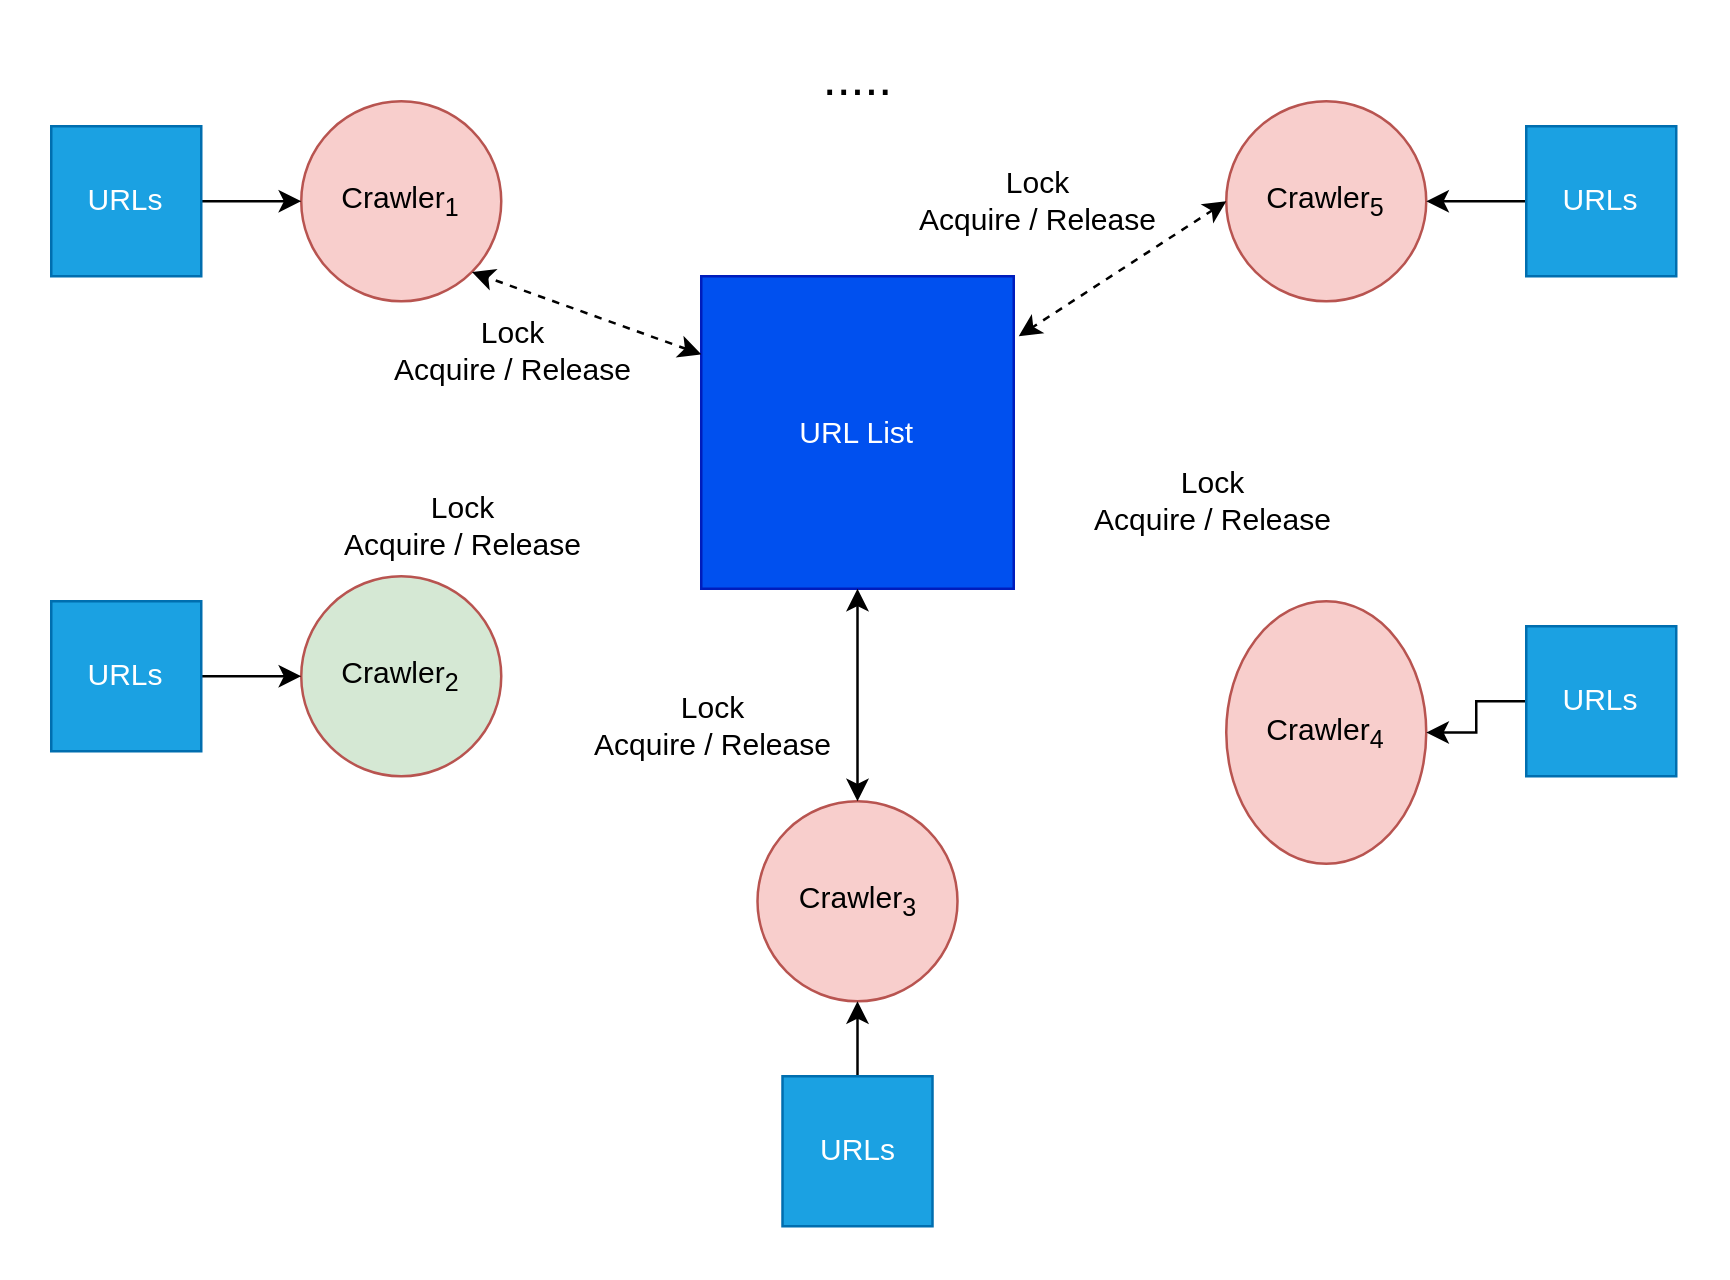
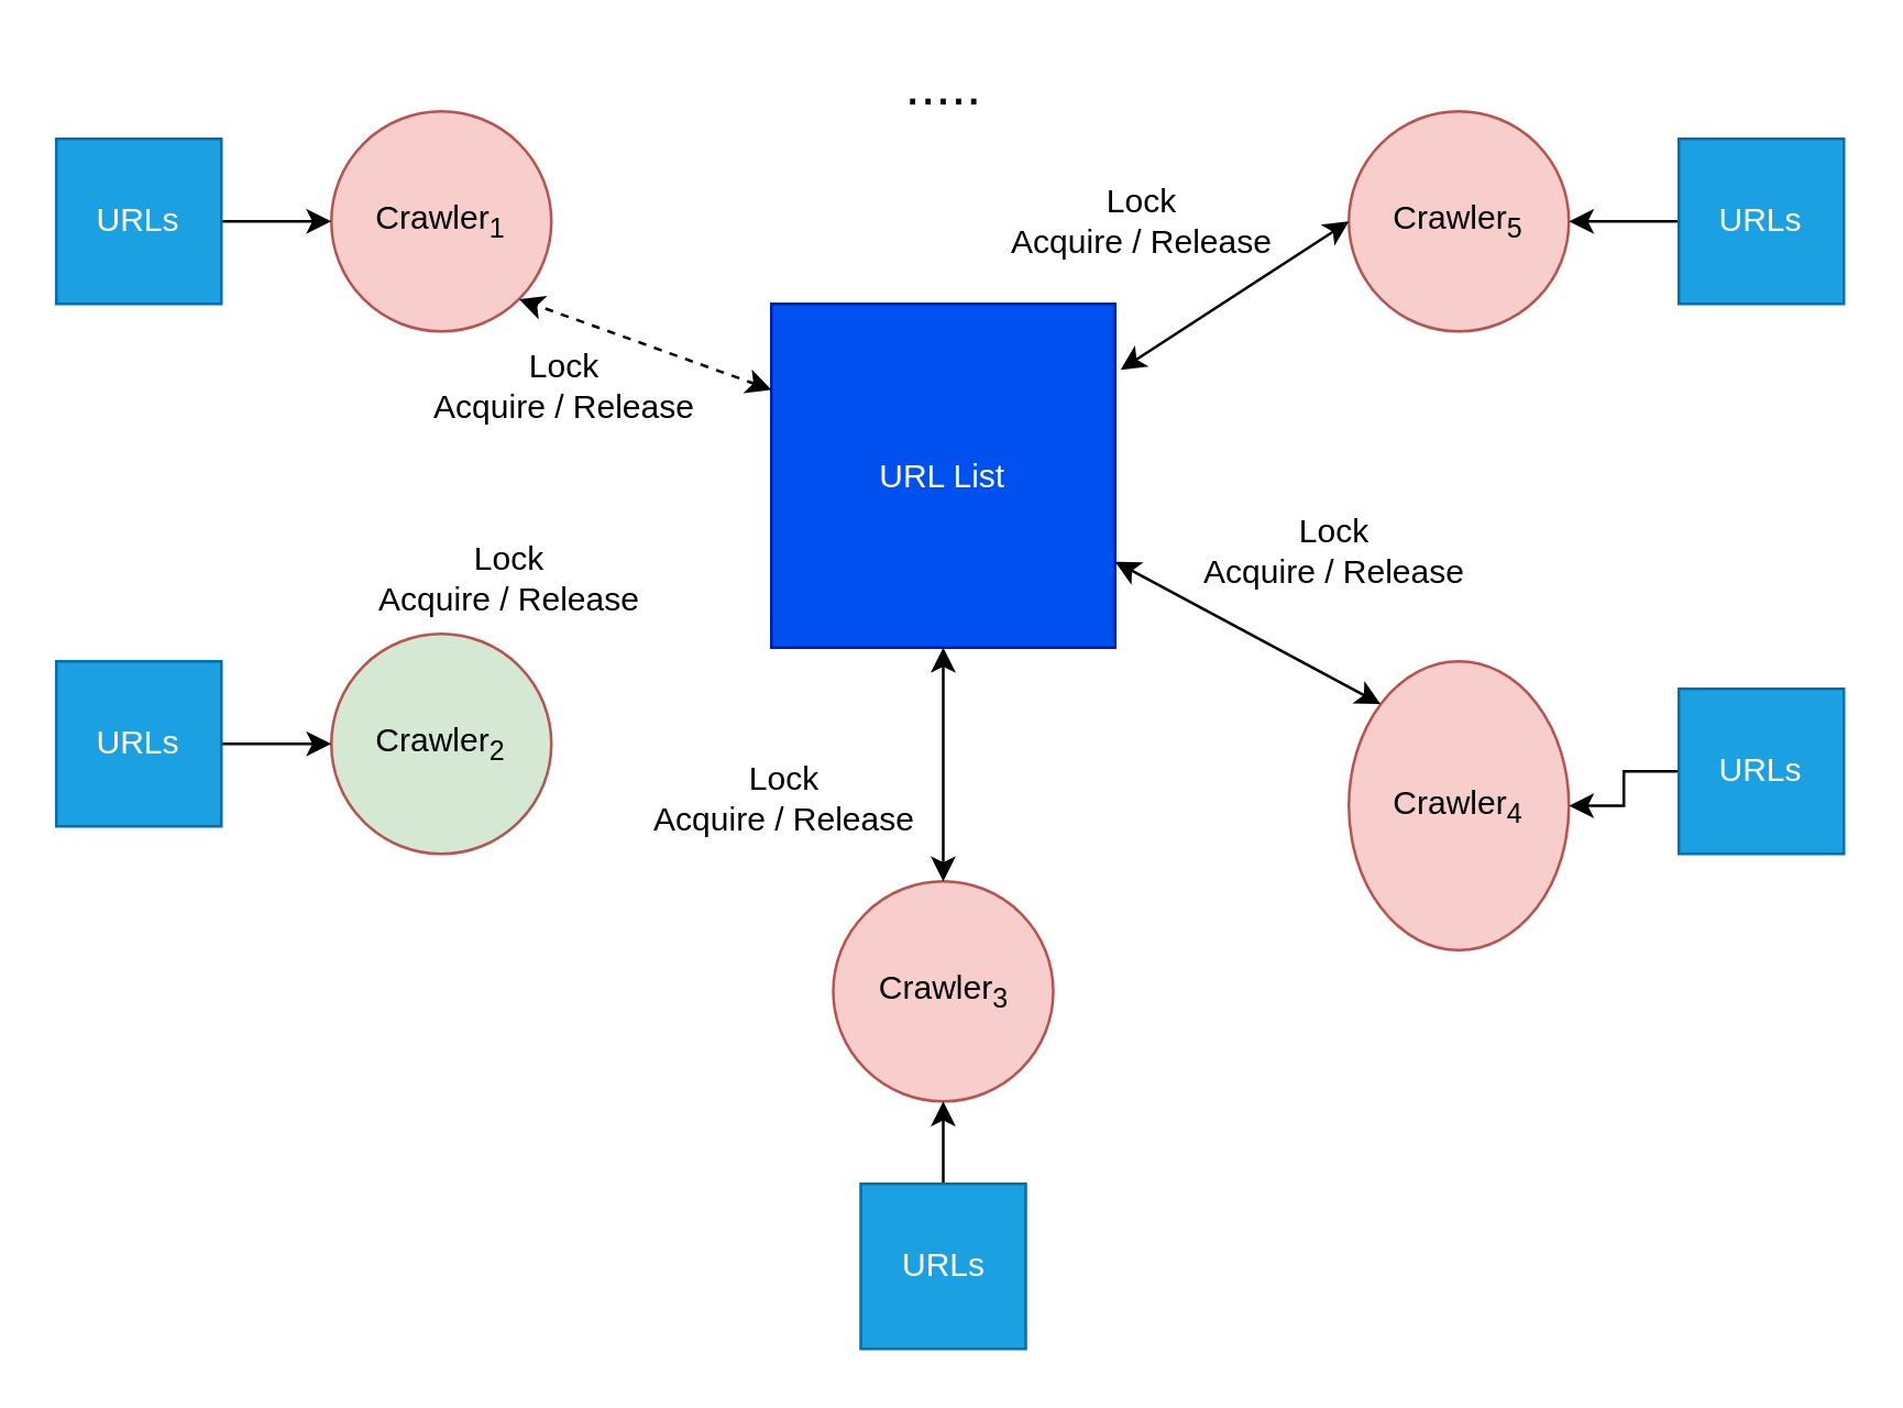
  <mxCell id="0" />
  <mxCell id="1" parent="0" />
  <mxCell id="2" value="URL List" style="whiteSpace=wrap;html=1;aspect=fixed;fillColor=#0050ef;strokeColor=#001DBC;fontColor=#ffffff;" vertex="1" parent="1"><mxGeometry x="280" y="110" width="125" height="125" as="geometry" /></mxCell>
  <mxCell id="3" value="Crawler&lt;sub&gt;2&lt;/sub&gt;" style="ellipse;whiteSpace=wrap;html=1;aspect=fixed;fillColor=#d5e8d4;strokeColor=#b85450;" vertex="1" parent="1"><mxGeometry x="120" y="230" width="80" height="80" as="geometry" /></mxCell>
  <mxCell id="4" value="Crawler&lt;sub&gt;3&lt;/sub&gt;" style="ellipse;whiteSpace=wrap;html=1;aspect=fixed;fillColor=#f8cecc;strokeColor=#b85450;" vertex="1" parent="1"><mxGeometry x="302.5" y="320" width="80" height="80" as="geometry" /></mxCell>
  <mxCell id="5" value="Crawler&lt;sub&gt;4&lt;/sub&gt;" style="ellipse;whiteSpace=wrap;html=1;aspect=fixed;fillColor=#f8cecc;strokeColor=#b85450;" vertex="1" parent="1"><mxGeometry x="490" y="240" width="80" height="105" as="geometry" /></mxCell>
  <mxCell id="6" value="Crawler&lt;sub&gt;5&lt;/sub&gt;" style="ellipse;whiteSpace=wrap;html=1;aspect=fixed;fillColor=#f8cecc;strokeColor=#b85450;" vertex="1" parent="1"><mxGeometry x="490" y="40" width="80" height="80" as="geometry" /></mxCell>
  <mxCell id="7" value="Crawler&lt;sub&gt;1&lt;/sub&gt;" style="ellipse;whiteSpace=wrap;html=1;aspect=fixed;fillColor=#f8cecc;strokeColor=#b85450;" vertex="1" parent="1"><mxGeometry x="120" y="40" width="80" height="80" as="geometry" /></mxCell>
  <mxCell id="8" value="&lt;font style=&quot;font-size: 20px&quot;&gt;.....&lt;/font&gt;" style="text;html=1;strokeColor=none;fillColor=none;align=center;verticalAlign=middle;whiteSpace=wrap;rounded=0;" vertex="1" parent="1"><mxGeometry x="322.5" y="20" width="40" height="20" as="geometry" /></mxCell>
  <mxCell id="9" value="" style="endArrow=classic;startArrow=classic;html=1;entryX=1;entryY=1;entryDx=0;entryDy=0;exitX=0;exitY=0.25;exitDx=0;exitDy=0;dashed=1;" edge="1" parent="1" source="2" target="7"><mxGeometry width="50" height="50" relative="1" as="geometry"><mxPoint x="320" y="180" as="sourcePoint" /><mxPoint x="370" y="130" as="targetPoint" /></mxGeometry></mxCell>
  <mxCell id="10" style="edgeStyle=orthogonalEdgeStyle;rounded=0;orthogonalLoop=1;jettySize=auto;html=1;exitX=1;exitY=0.5;exitDx=0;exitDy=0;entryX=0;entryY=0.5;entryDx=0;entryDy=0;" edge="1" parent="1" source="11" target="7"><mxGeometry relative="1" as="geometry" /></mxCell>
  <mxCell id="11" value="URLs" style="whiteSpace=wrap;html=1;aspect=fixed;fillColor=#1ba1e2;strokeColor=#006EAF;fontColor=#ffffff;" vertex="1" parent="1"><mxGeometry x="20" y="50" width="60" height="60" as="geometry" /></mxCell>
  <mxCell id="12" style="edgeStyle=orthogonalEdgeStyle;rounded=0;orthogonalLoop=1;jettySize=auto;html=1;exitX=1;exitY=0.5;exitDx=0;exitDy=0;" edge="1" parent="1" source="13" target="3"><mxGeometry relative="1" as="geometry" /></mxCell>
  <mxCell id="13" value="URLs" style="whiteSpace=wrap;html=1;aspect=fixed;fillColor=#1ba1e2;strokeColor=#006EAF;fontColor=#ffffff;" vertex="1" parent="1"><mxGeometry x="20" y="240" width="60" height="60" as="geometry" /></mxCell>
  <mxCell id="14" style="edgeStyle=orthogonalEdgeStyle;rounded=0;orthogonalLoop=1;jettySize=auto;html=1;exitX=0.5;exitY=0;exitDx=0;exitDy=0;entryX=0.5;entryY=1;entryDx=0;entryDy=0;" edge="1" parent="1" source="15" target="4"><mxGeometry relative="1" as="geometry" /></mxCell>
  <mxCell id="15" value="URLs" style="whiteSpace=wrap;html=1;aspect=fixed;fillColor=#1ba1e2;strokeColor=#006EAF;fontColor=#ffffff;" vertex="1" parent="1"><mxGeometry x="312.5" y="430" width="60" height="60" as="geometry" /></mxCell>
  <mxCell id="16" style="edgeStyle=orthogonalEdgeStyle;rounded=0;orthogonalLoop=1;jettySize=auto;html=1;exitX=0;exitY=0.5;exitDx=0;exitDy=0;" edge="1" parent="1" source="17" target="5"><mxGeometry relative="1" as="geometry" /></mxCell>
  <mxCell id="17" value="URLs" style="whiteSpace=wrap;html=1;aspect=fixed;fillColor=#1ba1e2;strokeColor=#006EAF;fontColor=#ffffff;" vertex="1" parent="1"><mxGeometry x="610" y="250" width="60" height="60" as="geometry" /></mxCell>
  <mxCell id="18" style="edgeStyle=orthogonalEdgeStyle;rounded=0;orthogonalLoop=1;jettySize=auto;html=1;exitX=0;exitY=0.5;exitDx=0;exitDy=0;" edge="1" parent="1" source="19" target="6"><mxGeometry relative="1" as="geometry" /></mxCell>
  <mxCell id="19" value="URLs" style="whiteSpace=wrap;html=1;aspect=fixed;fillColor=#1ba1e2;strokeColor=#006EAF;fontColor=#ffffff;" vertex="1" parent="1"><mxGeometry x="610" y="50" width="60" height="60" as="geometry" /></mxCell>
  <mxCell id="20" value="" style="endArrow=classic;startArrow=classic;html=1;exitX=0.5;exitY=1;exitDx=0;exitDy=0;entryX=0.5;entryY=0;entryDx=0;entryDy=0;" edge="1" parent="1" source="2" target="4"><mxGeometry width="50" height="50" relative="1" as="geometry"><mxPoint x="280" y="203.75" as="sourcePoint" /><mxPoint x="195.049" y="250.723" as="targetPoint" /></mxGeometry></mxCell>
- <mxCell id="22" value="" style="endArrow=classic;startArrow=classic;html=1;exitX=0;exitY=0.5;exitDx=0;exitDy=0;entryX=1.016;entryY=0.192;entryDx=0;entryDy=0;entryPerimeter=0;dashed=1;" edge="1" parent="1" source="6" target="2"><mxGeometry width="50" height="50" relative="1" as="geometry"><mxPoint x="300" y="223.75" as="sourcePoint" /><mxPoint x="215.049" y="270.723" as="targetPoint" /></mxGeometry></mxCell>
+ <mxCell id="21" value="" style="endArrow=classic;startArrow=classic;html=1;exitX=0;exitY=0;exitDx=0;exitDy=0;entryX=1;entryY=0.75;entryDx=0;entryDy=0;" edge="1" parent="1" source="5" target="2"><mxGeometry width="50" height="50" relative="1" as="geometry"><mxPoint x="290" y="213.75" as="sourcePoint" /><mxPoint x="205.049" y="260.723" as="targetPoint" /></mxGeometry></mxCell>
+ <mxCell id="22" value="" style="endArrow=classic;startArrow=classic;html=1;exitX=0;exitY=0.5;exitDx=0;exitDy=0;entryX=1.016;entryY=0.192;entryDx=0;entryDy=0;entryPerimeter=0;" edge="1" parent="1" source="6" target="2"><mxGeometry width="50" height="50" relative="1" as="geometry"><mxPoint x="300" y="223.75" as="sourcePoint" /><mxPoint x="215.049" y="270.723" as="targetPoint" /></mxGeometry></mxCell>
  <mxCell id="23" value="&lt;div&gt;Lock &lt;br&gt;&lt;/div&gt;&lt;div&gt;Acquire / Release&lt;/div&gt;" style="text;html=1;strokeColor=none;fillColor=none;align=center;verticalAlign=middle;whiteSpace=wrap;rounded=0;" vertex="1" parent="1"><mxGeometry x="140" y="130" width="130" height="20" as="geometry" /></mxCell>
  <mxCell id="24" value="&lt;div&gt;Lock &lt;br&gt;&lt;/div&gt;&lt;div&gt;Acquire / Release&lt;/div&gt;" style="text;html=1;strokeColor=none;fillColor=none;align=center;verticalAlign=middle;whiteSpace=wrap;rounded=0;" vertex="1" parent="1"><mxGeometry x="120" y="200" width="130" height="20" as="geometry" /></mxCell>
  <mxCell id="25" value="&lt;div&gt;Lock &lt;br&gt;&lt;/div&gt;&lt;div&gt;Acquire / Release&lt;/div&gt;" style="text;html=1;strokeColor=none;fillColor=none;align=center;verticalAlign=middle;whiteSpace=wrap;rounded=0;" vertex="1" parent="1"><mxGeometry x="220" y="280" width="130" height="20" as="geometry" /></mxCell>
  <mxCell id="26" value="&lt;div&gt;Lock &lt;br&gt;&lt;/div&gt;&lt;div&gt;Acquire / Release&lt;/div&gt;" style="text;html=1;strokeColor=none;fillColor=none;align=center;verticalAlign=middle;whiteSpace=wrap;rounded=0;" vertex="1" parent="1"><mxGeometry x="420" y="190" width="130" height="20" as="geometry" /></mxCell>
  <mxCell id="27" value="&lt;div&gt;Lock &lt;br&gt;&lt;/div&gt;&lt;div&gt;Acquire / Release&lt;/div&gt;" style="text;html=1;strokeColor=none;fillColor=none;align=center;verticalAlign=middle;whiteSpace=wrap;rounded=0;" vertex="1" parent="1"><mxGeometry x="350" y="70" width="130" height="20" as="geometry" /></mxCell>
